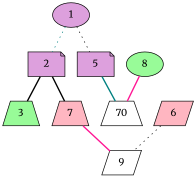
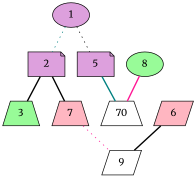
  graph {
    fontname=Merriweather
    splines=true
    node [fillcolor=plum fontname=Merriweather shape=trapezium style=filled]
    edge [color=black fontname=Merriweather style=bold]
    n1 [label=1 shape=ellipse]
    n2 [label=2 shape=note]
    n3 [label=5 shape=note]
    n4 [fillcolor=palegreen label=3]
    n5 [fillcolor=lightpink label=7]
    n6 [fillcolor=white label=70]
    n7 [fillcolor=white label=9 shape=parallelogram]
    n8 [fillcolor=palegreen label=8 shape=ellipse]
    n9 [fillcolor=lightpink label=6 shape=parallelogram]
    n1 -- n2 [color=teal style=dotted]
    n1 -- n3 [style=dotted]
    n2 -- n4
    n2 -- n5
    n3 -- n6 [color=teal]
-   n5 -- n7 [color=deeppink]
+   n5 -- n7 [color=deeppink style=dotted]
    n8 -- n6 [color=deeppink]
-   n9 -- n7 [style=dotted]
+   n9 -- n7
  }
